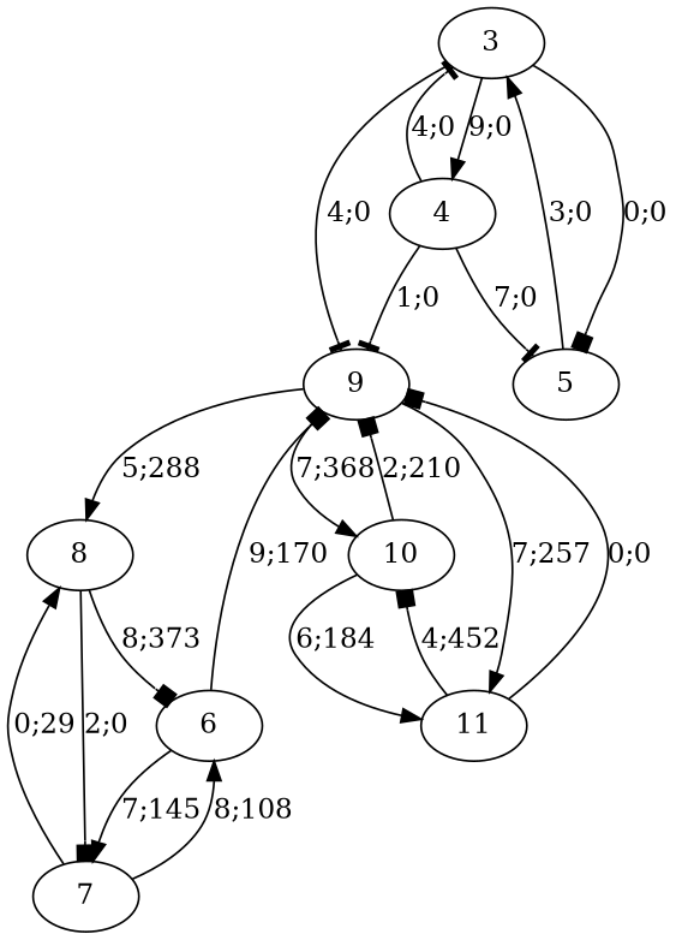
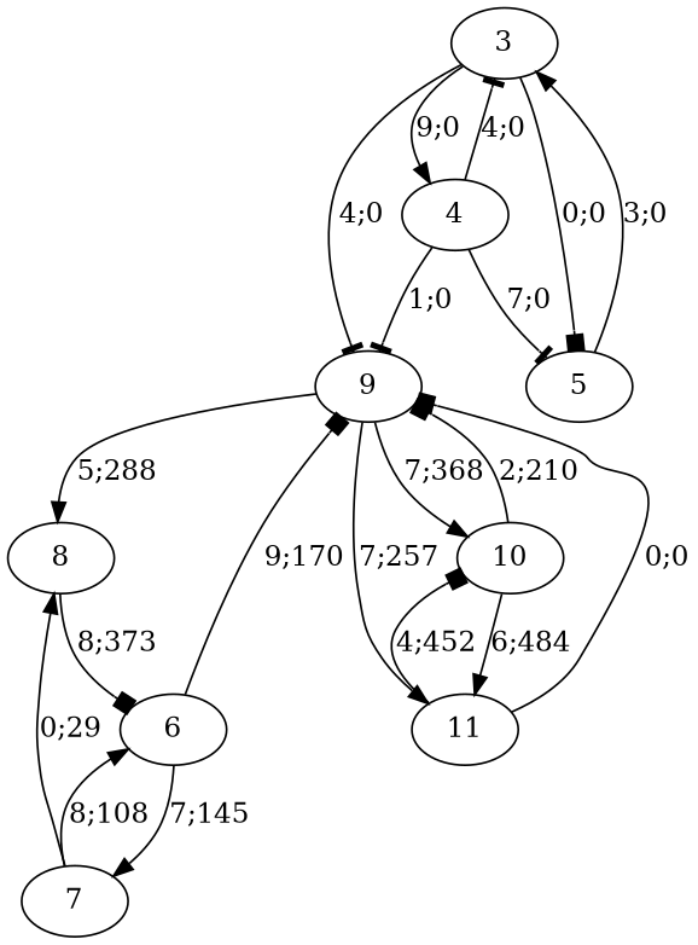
  digraph {
    edge [arrowhead=normal color=black]
    9
    8
    10
    11
    6
    7
    3
    4
    5
    9 -> 8 [label="5;288"]
    9 -> 10 [label="7;368"]
    9 -> 11 [label="7;257"]
    8 -> 6 [arrowhead=box label="8;373"]
-   8 -> 7 [arrowhead=box label="2;0"]
    10 -> 9 [arrowhead=box label="2;210"]
-   10 -> 11 [label="6;184"]
+   10 -> 11 [label="6;484"]
    11 -> 9 [arrowhead=box label="0;0"]
    11 -> 10 [arrowhead=box label="4;452"]
    6 -> 9 [arrowhead=box label="9;170"]
    6 -> 7 [label="7;145"]
    7 -> 8 [label="0;29"]
    7 -> 6 [label="8;108"]
    3 -> 9 [arrowhead=tee label="4;0"]
    3 -> 4 [label="9;0"]
    3 -> 5 [arrowhead=box label="0;0"]
    4 -> 9 [arrowhead=tee label="1;0"]
    4 -> 3 [arrowhead=tee label="4;0"]
    4 -> 5 [arrowhead=tee label="7;0"]
    5 -> 3 [label="3;0"]
  }
